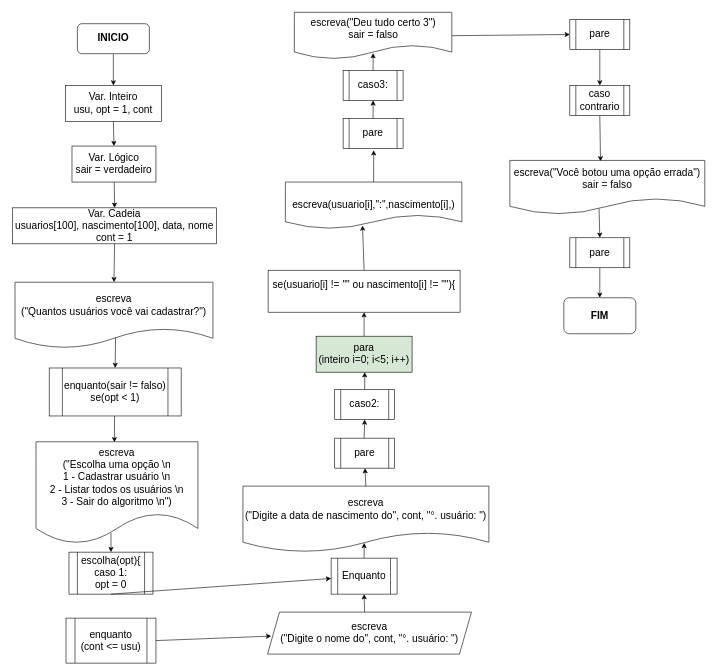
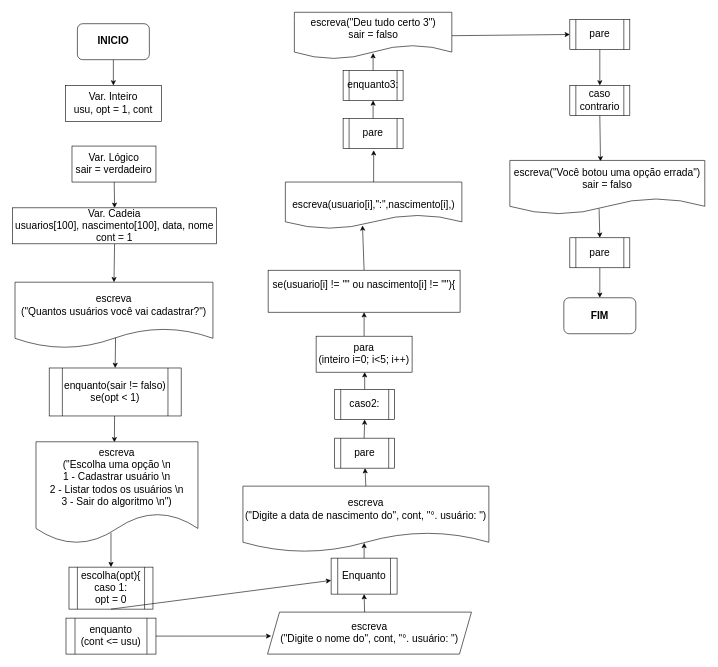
  <mxCell id="0" />
  <mxCell id="1" parent="0" />
  <mxCell id="2" style="edgeStyle=none;rounded=0;orthogonalLoop=1;jettySize=auto;html=1;exitX=0.5;exitY=1;exitDx=0;exitDy=0;entryX=0.5;entryY=0;entryDx=0;entryDy=0;fontSize=17;" parent="1" source="3" target="5" edge="1"><mxGeometry relative="1" as="geometry" /></mxCell>
- <mxCell id="3" value="&lt;b&gt;&lt;font style=&quot;font-size: 17px;&quot;&gt;INICIO&lt;/font&gt;&lt;/b&gt;" style="rounded=1;whiteSpace=wrap;html=1;" parent="1" vertex="1"><mxGeometry x="128" y="39" width="120" height="50" as="geometry" /></mxCell>
- <mxCell id="4" style="edgeStyle=none;rounded=0;orthogonalLoop=1;jettySize=auto;html=1;exitX=0.5;exitY=1;exitDx=0;exitDy=0;entryX=0.5;entryY=0;entryDx=0;entryDy=0;" edge="1" parent="1" source="5" target="6"><mxGeometry relative="1" as="geometry" /></mxCell>
+ <mxCell id="3" value="&lt;b&gt;&lt;font style=&quot;font-size: 17px;&quot;&gt;INICIO&lt;/font&gt;&lt;/b&gt;" style="rounded=1;whiteSpace=wrap;html=1;" parent="1" vertex="1"><mxGeometry x="128" y="39" width="120" height="60" as="geometry" /></mxCell>
  <mxCell id="5" value="Var. Inteiro&lt;br&gt;usu, opt = 1, cont" style="rounded=0;whiteSpace=wrap;html=1;fontSize=17;" parent="1" vertex="1"><mxGeometry x="108" y="142" width="160" height="60" as="geometry" /></mxCell>
  <mxCell id="6" value="Var.&amp;nbsp;Lógico&lt;br&gt;sair = verdadeiro" style="rounded=0;whiteSpace=wrap;html=1;fontSize=17;" parent="1" vertex="1"><mxGeometry x="119" y="243" width="140" height="60" as="geometry" /></mxCell>
  <mxCell id="7" style="edgeStyle=none;rounded=0;orthogonalLoop=1;jettySize=auto;html=1;entryX=0.5;entryY=0;entryDx=0;entryDy=0;fontSize=17;" parent="1" source="6" edge="1"><mxGeometry relative="1" as="geometry"><mxPoint x="193" y="303" as="sourcePoint" /><mxPoint x="190" y="346" as="targetPoint" /></mxGeometry></mxCell>
  <mxCell id="8" style="edgeStyle=none;rounded=0;orthogonalLoop=1;jettySize=auto;html=1;exitX=0.5;exitY=1;exitDx=0;exitDy=0;entryX=0.5;entryY=0;entryDx=0;entryDy=0;fontSize=17;" parent="1" source="9" target="43" edge="1"><mxGeometry relative="1" as="geometry"><mxPoint x="190" y="450" as="targetPoint" /></mxGeometry></mxCell>
  <mxCell id="9" value="Var.&amp;nbsp;Cadeia&lt;br&gt;usuarios[100], nascimento[100], data, nome&lt;br&gt;cont = 1" style="rounded=0;whiteSpace=wrap;html=1;fontSize=17;" parent="1" vertex="1"><mxGeometry x="20" y="346" width="340" height="60" as="geometry" /></mxCell>
  <mxCell id="10" style="edgeStyle=none;rounded=0;orthogonalLoop=1;jettySize=auto;html=1;exitX=0.508;exitY=0.832;exitDx=0;exitDy=0;entryX=0.5;entryY=0;entryDx=0;entryDy=0;fontSize=17;exitPerimeter=0;" parent="1" source="43" target="12" edge="1"><mxGeometry relative="1" as="geometry"><mxPoint x="190" y="650" as="sourcePoint" /></mxGeometry></mxCell>
  <mxCell id="11" style="edgeStyle=none;rounded=0;orthogonalLoop=1;jettySize=auto;html=1;exitX=0.5;exitY=1;exitDx=0;exitDy=0;entryX=0.484;entryY=0.005;entryDx=0;entryDy=0;entryPerimeter=0;" edge="1" parent="1" target="44"><mxGeometry relative="1" as="geometry"><mxPoint x="190" y="693" as="sourcePoint" /><mxPoint x="190" y="740" as="targetPoint" /></mxGeometry></mxCell>
  <mxCell id="12" value="enquanto(sair != falso)&lt;br&gt;se(opt &amp;lt; 1)" style="shape=process;whiteSpace=wrap;html=1;backgroundOutline=1;fontSize=17;" parent="1" vertex="1"><mxGeometry x="81" y="613" width="220" height="80" as="geometry" /></mxCell>
  <mxCell id="13" style="edgeStyle=none;rounded=0;orthogonalLoop=1;jettySize=auto;html=1;entryX=0.5;entryY=0;entryDx=0;entryDy=0;fontSize=17;exitX=0.463;exitY=0.893;exitDx=0;exitDy=0;exitPerimeter=0;" parent="1" target="14" edge="1" source="44"><mxGeometry relative="1" as="geometry"><mxPoint x="184" y="890" as="sourcePoint" /></mxGeometry></mxCell>
- <mxCell id="14" value="escolha(opt){ caso 1:&lt;br&gt;opt = 0" style="shape=process;whiteSpace=wrap;html=1;backgroundOutline=1;fontSize=17;" parent="1" vertex="1"><mxGeometry x="114" y="920" width="140" height="70" as="geometry" /></mxCell>
+ <mxCell id="14" value="escolha(opt){ caso 1:&lt;br&gt;opt = 0" style="shape=process;whiteSpace=wrap;html=1;backgroundOutline=1;fontSize=17;" parent="1" vertex="1"><mxGeometry x="114" y="945" width="140" height="70" as="geometry" /></mxCell>
  <mxCell id="15" style="edgeStyle=none;rounded=0;orthogonalLoop=1;jettySize=auto;html=1;fontSize=17;exitX=0.5;exitY=1;exitDx=0;exitDy=0;" parent="1" source="14" target="21" edge="1"><mxGeometry relative="1" as="geometry"><mxPoint x="209" y="1000" as="sourcePoint" /></mxGeometry></mxCell>
  <mxCell id="16" style="edgeStyle=none;rounded=0;orthogonalLoop=1;jettySize=auto;html=1;exitX=1;exitY=0.5;exitDx=0;exitDy=0;fontSize=17;entryX=0.018;entryY=0.571;entryDx=0;entryDy=0;entryPerimeter=0;" parent="1" source="17" target="19" edge="1"><mxGeometry relative="1" as="geometry"><mxPoint x="368.738" y="1061.677" as="targetPoint" /></mxGeometry></mxCell>
- <mxCell id="17" value="enquanto&lt;br&gt;(cont &amp;lt;= usu)" style="shape=process;whiteSpace=wrap;html=1;backgroundOutline=1;fontSize=17;" parent="1" vertex="1"><mxGeometry x="109" y="1030" width="150" height="75" as="geometry" /></mxCell>
+ <mxCell id="17" value="enquanto&lt;br&gt;(cont &amp;lt;= usu)" style="shape=process;whiteSpace=wrap;html=1;backgroundOutline=1;fontSize=17;" parent="1" vertex="1"><mxGeometry x="109" y="1030" width="150" height="60" as="geometry" /></mxCell>
  <mxCell id="18" style="edgeStyle=none;rounded=0;orthogonalLoop=1;jettySize=auto;html=1;exitX=0.476;exitY=0.003;exitDx=0;exitDy=0;entryX=0.5;entryY=1;entryDx=0;entryDy=0;fontSize=17;exitPerimeter=0;" parent="1" source="19" target="21" edge="1"><mxGeometry relative="1" as="geometry" /></mxCell>
  <mxCell id="19" value="escreva&lt;br&gt;(&quot;Digite o nome do&quot;, cont, &quot;&lt;span style=&quot;background-color: initial;&quot;&gt;°.&amp;nbsp;&lt;/span&gt;&lt;span style=&quot;color: rgba(0, 0, 0, 0); font-family: monospace; font-size: 0px; text-align: start;&quot;&gt;3CmxGraphModel%3E%3Croot%3E%3CmxCell%20id%3D%220%22%2F%3E%3CmxCell%20id%3D%221%22%20parent%3D%220%22%2F%3E%3CmxCell%20id%3D%222%22%20value%3D%22Enquanto%22%20style%3D%22shape%3Dprocess%3BwhiteSpace%3Dwrap%3Bhtml%3D1%3BbackgroundOutline%3D1%3BfontSize%3D17%3B%22%20vertex%3D%221%22%20parent%3D%221%22%3E%3CmxGeometry%20x%3D%22333.5%22%20y%3D%221000%22%20width%3D%22171%22%20height%3D%2280%22%20as%3D%22geometry%22%2F%3E%3C%2FmxCell%3E%3C%2Froot%3E%3C%2FmxGraphMod&lt;/span&gt;usuário: &quot;)" style="shape=parallelogram;perimeter=parallelogramPerimeter;whiteSpace=wrap;html=1;fixedSize=1;fontSize=17;" parent="1" vertex="1"><mxGeometry x="445" y="1020" width="340" height="70" as="geometry" /></mxCell>
  <mxCell id="20" style="edgeStyle=none;rounded=0;orthogonalLoop=1;jettySize=auto;html=1;exitX=0.5;exitY=0;exitDx=0;exitDy=0;entryX=0.493;entryY=0.86;entryDx=0;entryDy=0;entryPerimeter=0;fontSize=17;" parent="1" source="21" edge="1" target="45"><mxGeometry relative="1" as="geometry"><mxPoint x="604.887" y="881.33" as="targetPoint" /></mxGeometry></mxCell>
  <mxCell id="21" value="Enquanto" style="shape=process;whiteSpace=wrap;html=1;backgroundOutline=1;fontSize=17;" parent="1" vertex="1"><mxGeometry x="551" y="930" width="110" height="60" as="geometry" /></mxCell>
  <mxCell id="22" style="edgeStyle=none;rounded=0;orthogonalLoop=1;jettySize=auto;html=1;exitX=0.534;exitY=0.015;exitDx=0;exitDy=0;entryX=0.5;entryY=1;entryDx=0;entryDy=0;fontSize=17;exitPerimeter=0;" parent="1" edge="1"><mxGeometry relative="1" as="geometry"><mxPoint x="607.5" y="780" as="targetPoint" /><mxPoint x="609.014" y="811.05" as="sourcePoint" /></mxGeometry></mxCell>
  <mxCell id="23" value="pare" style="shape=process;whiteSpace=wrap;html=1;backgroundOutline=1;fontSize=17;" parent="1" vertex="1"><mxGeometry x="557" y="730" width="100" height="50" as="geometry" /></mxCell>
  <mxCell id="24" style="edgeStyle=none;rounded=0;orthogonalLoop=1;jettySize=auto;html=1;exitX=0.534;exitY=0.015;exitDx=0;exitDy=0;entryX=0.5;entryY=1;entryDx=0;entryDy=0;fontSize=17;exitPerimeter=0;" parent="1" edge="1" target="26"><mxGeometry relative="1" as="geometry"><mxPoint x="604.5" y="698.95" as="targetPoint" /><mxPoint x="606.014" y="730" as="sourcePoint" /></mxGeometry></mxCell>
  <mxCell id="25" style="edgeStyle=none;rounded=0;orthogonalLoop=1;jettySize=auto;html=1;exitX=0.5;exitY=0;exitDx=0;exitDy=0;fontSize=17;" parent="1" source="26" edge="1"><mxGeometry relative="1" as="geometry"><mxPoint x="607" y="620" as="targetPoint" /></mxGeometry></mxCell>
  <mxCell id="26" value="caso2:" style="shape=process;whiteSpace=wrap;html=1;backgroundOutline=1;fontSize=17;" parent="1" vertex="1"><mxGeometry x="557" y="648.95" width="100" height="50" as="geometry" /></mxCell>
  <mxCell id="27" style="edgeStyle=none;rounded=0;orthogonalLoop=1;jettySize=auto;html=1;exitX=0.5;exitY=0;exitDx=0;exitDy=0;entryX=0.5;entryY=1;entryDx=0;entryDy=0;fontSize=17;" parent="1" source="28" target="30" edge="1"><mxGeometry relative="1" as="geometry" /></mxCell>
- <mxCell id="28" value="para&lt;br&gt;(inteiro i=0; i&amp;lt;5; i++)" style="rounded=0;whiteSpace=wrap;html=1;fontSize=17;fillColor=#d5e8d4;" parent="1" vertex="1"><mxGeometry x="526" y="560" width="160" height="60" as="geometry" /></mxCell>
+ <mxCell id="28" value="para&lt;br&gt;(inteiro i=0; i&amp;lt;5; i++)" style="rounded=0;whiteSpace=wrap;html=1;fontSize=17;" parent="1" vertex="1"><mxGeometry x="526" y="560" width="160" height="60" as="geometry" /></mxCell>
  <mxCell id="29" style="edgeStyle=none;rounded=0;orthogonalLoop=1;jettySize=auto;html=1;exitX=0.5;exitY=0;exitDx=0;exitDy=0;entryX=0.437;entryY=0.928;entryDx=0;entryDy=0;entryPerimeter=0;" edge="1" parent="1" source="30" target="50"><mxGeometry relative="1" as="geometry" /></mxCell>
  <mxCell id="30" value="&lt;div&gt;se(usuario[i] != &quot;&quot; ou nascimento[i] != &quot;&quot;){&lt;/div&gt;&lt;div&gt;&lt;br&gt;&lt;/div&gt;" style="rounded=0;whiteSpace=wrap;html=1;fontSize=17;" parent="1" vertex="1"><mxGeometry x="446" y="450" width="320" height="70" as="geometry" /></mxCell>
  <mxCell id="31" style="edgeStyle=none;rounded=0;orthogonalLoop=1;jettySize=auto;html=1;exitX=0.5;exitY=0;exitDx=0;exitDy=0;entryX=0.5;entryY=1;entryDx=0;entryDy=0;" edge="1" parent="1" source="32" target="34"><mxGeometry relative="1" as="geometry" /></mxCell>
  <mxCell id="32" value="pare" style="shape=process;whiteSpace=wrap;html=1;backgroundOutline=1;fontSize=17;" parent="1" vertex="1"><mxGeometry x="571" y="196.95" width="100" height="50" as="geometry" /></mxCell>
  <mxCell id="33" style="edgeStyle=none;rounded=0;orthogonalLoop=1;jettySize=auto;html=1;exitX=0.5;exitY=0;exitDx=0;exitDy=0;fontSize=17;" parent="1" source="34" edge="1"><mxGeometry relative="1" as="geometry"><mxPoint x="621" y="88" as="targetPoint" /></mxGeometry></mxCell>
- <mxCell id="34" value="caso3:" style="shape=process;whiteSpace=wrap;html=1;backgroundOutline=1;fontSize=17;" parent="1" vertex="1"><mxGeometry x="571" y="116.95" width="100" height="50" as="geometry" /></mxCell>
+ <mxCell id="34" value="enquanto3:" style="shape=process;whiteSpace=wrap;html=1;backgroundOutline=1;fontSize=17;" parent="1" vertex="1"><mxGeometry x="571" y="116.95" width="100" height="50" as="geometry" /></mxCell>
  <mxCell id="35" style="edgeStyle=none;rounded=0;orthogonalLoop=1;jettySize=auto;html=1;exitX=0.5;exitY=1;exitDx=0;exitDy=0;" edge="1" parent="1" source="36" target="38"><mxGeometry relative="1" as="geometry" /></mxCell>
  <mxCell id="36" value="pare" style="shape=process;whiteSpace=wrap;html=1;backgroundOutline=1;fontSize=17;" parent="1" vertex="1"><mxGeometry x="949" y="32" width="100" height="50" as="geometry" /></mxCell>
  <mxCell id="37" style="edgeStyle=none;rounded=0;orthogonalLoop=1;jettySize=auto;html=1;exitX=0.5;exitY=1;exitDx=0;exitDy=0;entryX=0.465;entryY=0.017;entryDx=0;entryDy=0;entryPerimeter=0;" edge="1" parent="1" source="38" target="46"><mxGeometry relative="1" as="geometry" /></mxCell>
  <mxCell id="38" value="caso&lt;br&gt;contrario" style="shape=process;whiteSpace=wrap;html=1;backgroundOutline=1;fontSize=17;" parent="1" vertex="1"><mxGeometry x="949" y="142" width="100" height="50" as="geometry" /></mxCell>
  <mxCell id="39" style="edgeStyle=none;rounded=0;orthogonalLoop=1;jettySize=auto;html=1;exitX=0.5;exitY=1;exitDx=0;exitDy=0;entryX=0.5;entryY=0;entryDx=0;entryDy=0;fontSize=17;" parent="1" target="41" edge="1"><mxGeometry relative="1" as="geometry"><mxPoint x="997.75" y="346.95" as="sourcePoint" /></mxGeometry></mxCell>
  <mxCell id="40" style="edgeStyle=none;rounded=0;orthogonalLoop=1;jettySize=auto;html=1;exitX=0.5;exitY=1;exitDx=0;exitDy=0;entryX=0.5;entryY=0;entryDx=0;entryDy=0;fontSize=17;" parent="1" source="41" target="42" edge="1"><mxGeometry relative="1" as="geometry" /></mxCell>
  <mxCell id="41" value="pare" style="shape=process;whiteSpace=wrap;html=1;backgroundOutline=1;fontSize=17;" parent="1" vertex="1"><mxGeometry x="949" y="395.9" width="100" height="50" as="geometry" /></mxCell>
  <mxCell id="42" value="&lt;span style=&quot;font-size: 17px;&quot;&gt;&lt;b&gt;FIM&lt;/b&gt;&lt;/span&gt;" style="rounded=1;whiteSpace=wrap;html=1;" parent="1" vertex="1"><mxGeometry x="939" y="495.9" width="120" height="60" as="geometry" /></mxCell>
  <mxCell id="43" value="&lt;span style=&quot;font-size: 17px;&quot;&gt;escreva&lt;/span&gt;&lt;br style=&quot;font-size: 17px;&quot;&gt;&lt;span style=&quot;font-size: 17px;&quot;&gt;(&quot;Quantos usuários você vai cadastrar?&quot;)&lt;/span&gt;" style="shape=document;whiteSpace=wrap;html=1;boundedLbl=1;" vertex="1" parent="1"><mxGeometry x="24" y="470" width="330" height="110" as="geometry" /></mxCell>
  <mxCell id="44" value="&lt;span style=&quot;font-size: 17px;&quot;&gt;escreva&lt;/span&gt;&lt;br style=&quot;font-size: 17px;&quot;&gt;&lt;span style=&quot;font-size: 17px;&quot;&gt;(&quot;Escolha uma opção \n&lt;/span&gt;&lt;br style=&quot;font-size: 17px;&quot;&gt;&lt;span style=&quot;font-size: 17px;&quot;&gt;1 - Cadastrar usuário \n&lt;/span&gt;&lt;br style=&quot;font-size: 17px;&quot;&gt;&lt;span style=&quot;font-size: 17px;&quot;&gt;2 - Listar todos os usuários \n&lt;/span&gt;&lt;br style=&quot;font-size: 17px;&quot;&gt;&lt;span style=&quot;font-size: 17px;&quot;&gt;3 - Sair do algoritmo \n&quot;)&lt;/span&gt;" style="shape=document;whiteSpace=wrap;html=1;boundedLbl=1;" vertex="1" parent="1"><mxGeometry x="59" y="736" width="270" height="170" as="geometry" /></mxCell>
  <mxCell id="45" value="&lt;span style=&quot;font-size: 17px;&quot;&gt;escreva&lt;/span&gt;&lt;br style=&quot;font-size: 17px;&quot;&gt;&lt;span style=&quot;font-size: 17px;&quot;&gt;(&quot;Digite a data de nascimento do&quot;, cont, &quot;&lt;/span&gt;&lt;span style=&quot;font-size: 17px; background-color: initial;&quot;&gt;°.&amp;nbsp;&lt;/span&gt;&lt;span style=&quot;color: rgba(0, 0, 0, 0); font-family: monospace; font-size: 0px; text-align: start;&quot;&gt;3CmxGraphModel%3E%3Croot%3E%3CmxCell%20id%3D%220%22%2F%3E%3CmxCell%20id%3D%221%22%20parent%3D%220%22%2F%3E%3CmxCell%20id%3D%222%22%20value%3D%22Enquanto%22%20style%3D%22shape%3Dprocess%3BwhiteSpace%3Dwrap%3Bhtml%3D1%3BbackgroundOutline%3D1%3BfontSize%3D17%3B%22%20vertex%3D%221%22%20parent%3D%221%22%3E%3CmxGeometry%20x%3D%22333.5%22%20y%3D%221000%22%20width%3D%22171%22%20height%3D%2280%22%20as%3D%22geometry%22%2F%3E%3C%2FmxCell%3E%3C%2Froot%3E%3C%2FmxGraphMod&lt;/span&gt;&lt;span style=&quot;font-size: 17px;&quot;&gt;usuário: &quot;)&lt;/span&gt;" style="shape=document;whiteSpace=wrap;html=1;boundedLbl=1;" vertex="1" parent="1"><mxGeometry x="404" y="810" width="410" height="110" as="geometry" /></mxCell>
  <mxCell id="46" value="&lt;span style=&quot;font-size: 17px;&quot;&gt;escreva(&quot;Você botou uma opção errada&quot;)&lt;/span&gt;&lt;br style=&quot;font-size: 17px;&quot;&gt;&lt;span style=&quot;font-size: 17px;&quot;&gt;sair = falso&lt;/span&gt;" style="shape=document;whiteSpace=wrap;html=1;boundedLbl=1;" vertex="1" parent="1"><mxGeometry x="849" y="266.95" width="325" height="90" as="geometry" /></mxCell>
  <mxCell id="47" style="edgeStyle=none;rounded=0;orthogonalLoop=1;jettySize=auto;html=1;exitX=1;exitY=0.5;exitDx=0;exitDy=0;entryX=0;entryY=0.5;entryDx=0;entryDy=0;" edge="1" parent="1" source="48" target="36"><mxGeometry relative="1" as="geometry" /></mxCell>
  <mxCell id="48" value="&lt;span style=&quot;font-size: 17px;&quot;&gt;escreva(&quot;Deu tudo certo 3&quot;)&lt;/span&gt;&lt;br style=&quot;font-size: 17px;&quot;&gt;&lt;span style=&quot;font-size: 17px;&quot;&gt;sair = falso&lt;/span&gt;" style="shape=document;whiteSpace=wrap;html=1;boundedLbl=1;" vertex="1" parent="1"><mxGeometry x="489.75" width="262.5" height="78" as="geometry" y="20" /></mxCell>
  <mxCell id="49" style="edgeStyle=none;rounded=0;orthogonalLoop=1;jettySize=auto;html=1;exitX=0.5;exitY=0;exitDx=0;exitDy=0;" edge="1" parent="1" source="50"><mxGeometry relative="1" as="geometry"><mxPoint x="622" y="250" as="targetPoint" /></mxGeometry></mxCell>
  <mxCell id="50" value="&lt;div style=&quot;font-size: 17px;&quot;&gt;&lt;br&gt;&lt;/div&gt;&lt;div style=&quot;font-size: 17px;&quot;&gt;escreva(usuario[i],&quot;:&quot;,nascimento[i],)&lt;/div&gt;" style="shape=document;whiteSpace=wrap;html=1;boundedLbl=1;" vertex="1" parent="1"><mxGeometry x="474.75" y="303" width="294.25" height="78" as="geometry" /></mxCell>
